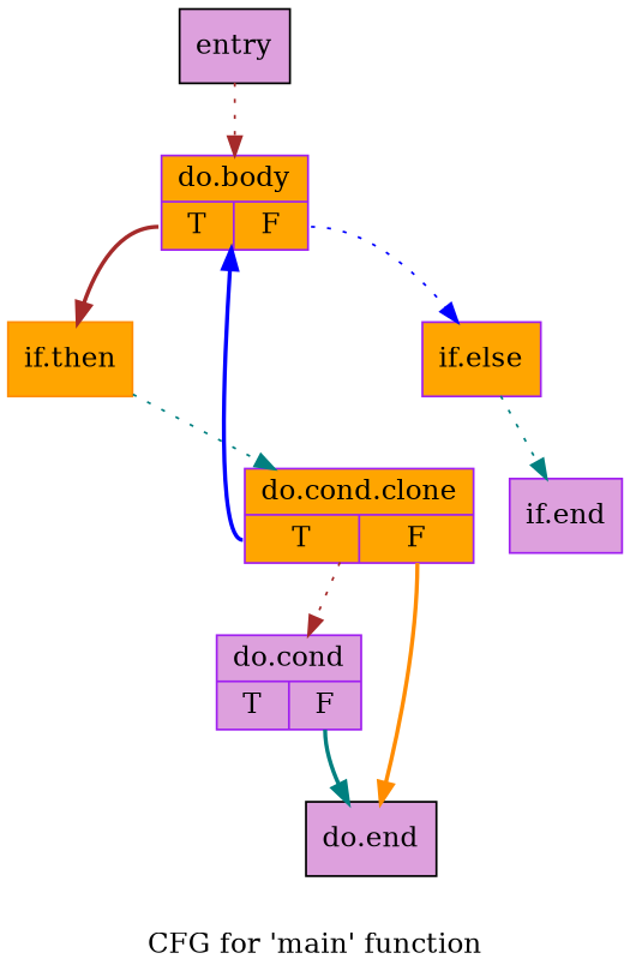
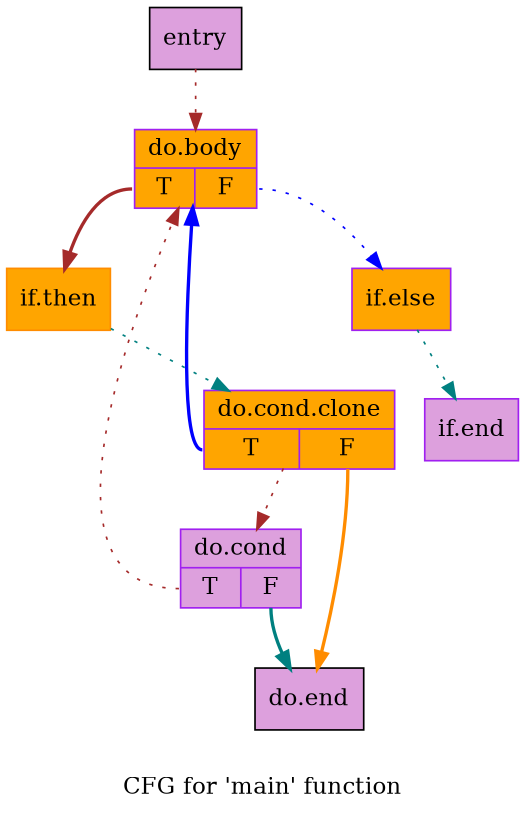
  digraph {
    label="CFG for 'main' function"
    node [color=purple fillcolor=plum shape=record style=filled]
    edge [color=brown style=dotted]
    n1 [color=black label="{entry}"]
    n2 [fillcolor=orange label="{do.body|{<s0>T|<s1>F}}"]
    n3 [color=darkorange fillcolor=orange label="{if.then}"]
    n4 [fillcolor=orange label="{if.else}"]
    n5 [fillcolor=orange label="{do.cond.clone|{<s0>T|<s1>F}}"]
    n6 [label="{if.end}"]
    n7 [color=black label="{do.end}"]
    n8 [label="{do.cond|{<s0>T|<s1>F}}"]
    n1 -> n2
    n2 -> n3 [style=bold tailport=s0]
    n2 -> n4 [color=blue tailport=s1]
    n3 -> n5 [color=teal]
    n4 -> n6 [color=teal]
    n5 -> n2 [color=blue style=bold tailport=s0]
    n5 -> n7 [color=darkorange style=bold tailport=s1]
    n5 -> n8
+   n8 -> n2 [tailport=s0]
    n8 -> n7 [color=teal style=bold tailport=s1]
  }
